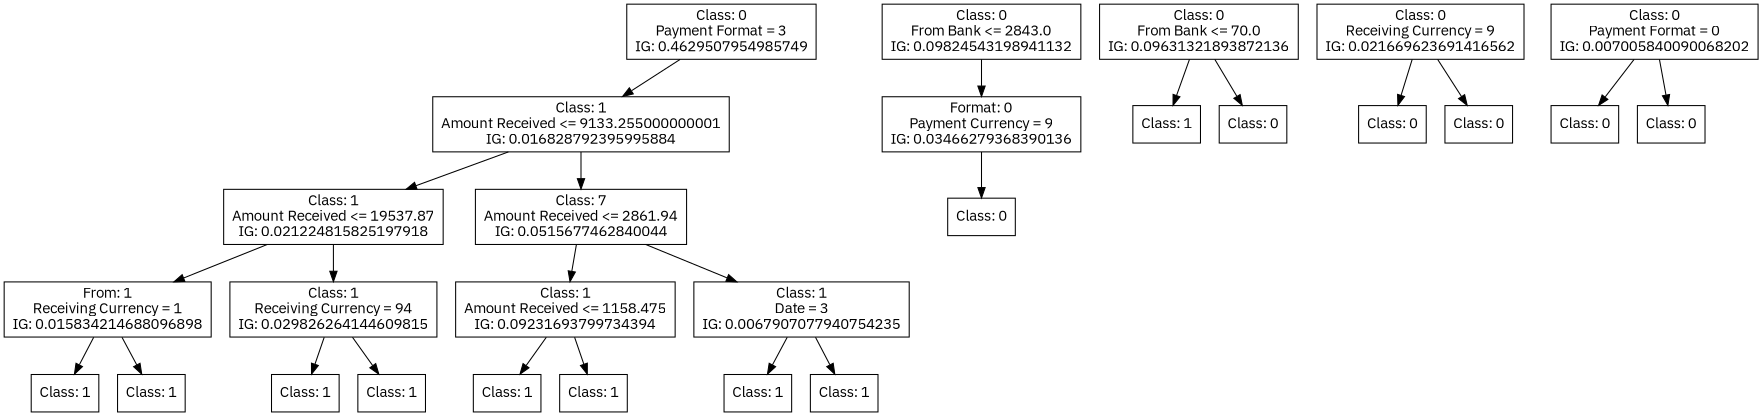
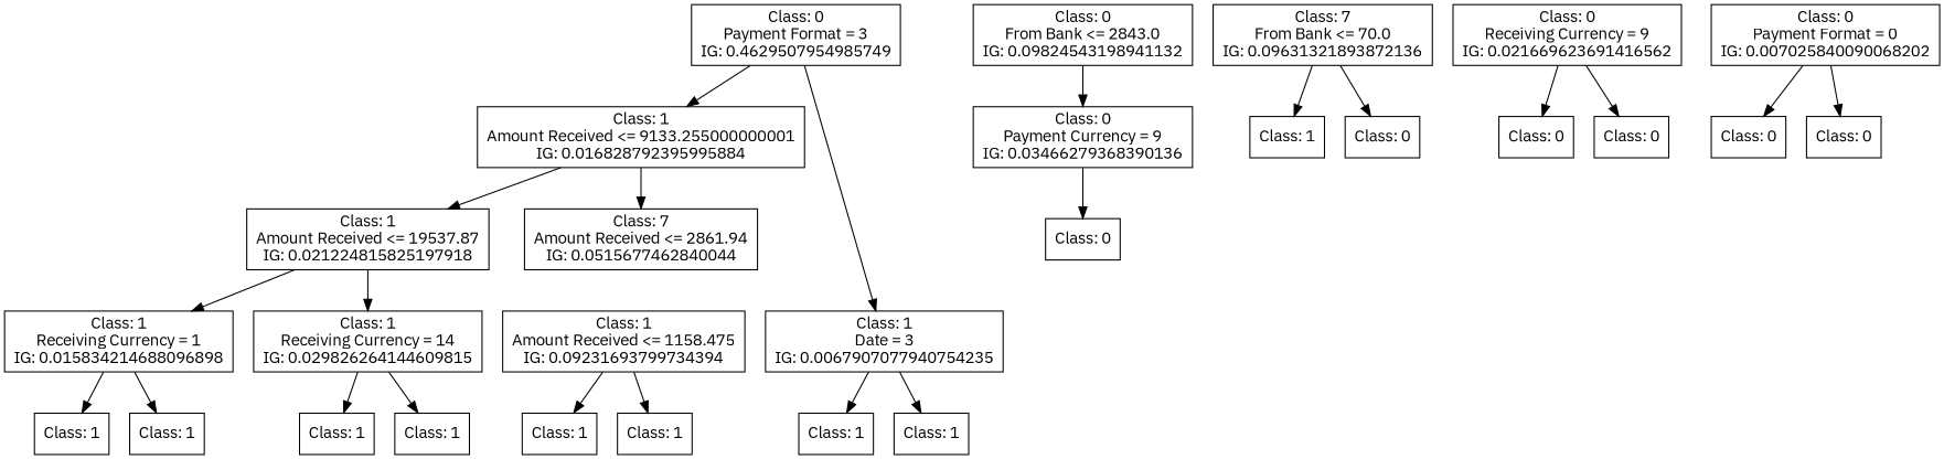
  digraph {
    fontname="IBM Plex Sans"
    rankdir=TD
    node [fontname="IBM Plex Sans" shape=box]
    edge [fontname="IBM Plex Sans"]
    n1 [label="Class: 0\nPayment Format = 3\nIG: 0.4629507954985749"]
    n2 [label="Class: 1\nAmount Received <= 9133.255000000001\nIG: 0.016828792395995884"]
    n3 [label="Class: 7\nAmount Received <= 2861.94\nIG: 0.0515677462840044"]
    n4 [label="Class: 1\nAmount Received <= 19537.87\nIG: 0.021224815825197918"]
    n5 [label="Class: 0\nFrom Bank <= 2843.0\nIG: 0.09824543198941132"]
-   n6 [label="Format: 0\nPayment Currency = 9\nIG: 0.03466279368390136"]
+   n6 [label="Class: 0\nPayment Currency = 9\nIG: 0.03466279368390136"]
    n7 [label="Class: 1\nAmount Received <= 1158.475\nIG: 0.09231693799734394"]
    n8 [label="Class: 1\nDate = 3\nIG: 0.0067907077940754235"]
-   n9 [label="From: 1\nReceiving Currency = 1\nIG: 0.015834214688096898"]
-   n10 [label="Class: 1\nReceiving Currency = 94\nIG: 0.029826264144609815"]
+   n9 [label="Class: 1\nReceiving Currency = 1\nIG: 0.015834214688096898"]
+   n10 [label="Class: 1\nReceiving Currency = 14\nIG: 0.029826264144609815"]
    n11 [label="Class: 1\n"]
    n12 [label="Class: 1\n"]
    n13 [label="Class: 1\n"]
    n14 [label="Class: 1\n"]
    n15 [label="Class: 1\n"]
    n16 [label="Class: 1\n"]
    n17 [label="Class: 1\n"]
    n18 [label="Class: 1\n"]
    n19 [label="Class: 0\n"]
-   n20 [label="Class: 0\nFrom Bank <= 70.0\nIG: 0.09631321893872136"]
+   n20 [label="Class: 7\nFrom Bank <= 70.0\nIG: 0.09631321893872136"]
    n21 [label="Class: 1\n"]
    n22 [label="Class: 0\n"]
    n23 [label="Class: 0\nReceiving Currency = 9\nIG: 0.021669623691416562"]
    n24 [label="Class: 0\n"]
    n25 [label="Class: 0\n"]
-   n26 [label="Class: 0\nPayment Format = 0\nIG: 0.007005840090068202"]
+   n26 [label="Class: 0\nPayment Format = 0\nIG: 0.007025840090068202"]
    n27 [label="Class: 0\n"]
    n28 [label="Class: 0\n"]
    n1 -> n2
    n2 -> n3
    n2 -> n4
-   n3 -> n7
-   n3 -> n8
+   n1 -> n8
    n4 -> n9
    n4 -> n10
    n5 -> n6
    n6 -> n19
    n7 -> n11
    n7 -> n12
    n8 -> n13
    n8 -> n14
    n9 -> n15
    n9 -> n16
    n10 -> n17
    n10 -> n18
    n20 -> n21
    n20 -> n22
    n23 -> n24
    n23 -> n25
    n26 -> n27
    n26 -> n28
  }
